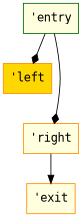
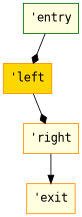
  digraph {
    fontname=Monospace
    node [color=darkorange fillcolor=lightyellow fontname=Monospace shape=rectangle style=filled]
    edge [arrowhead=diamond]
    n1 [color=darkgreen label="'entry"]
    n2 [fillcolor=gold label="'left"]
    n3 [label="'right"]
    n4 [label="'exit"]
    n1 -> n2
-   n1 -> n3
+   n2 -> n3
    n3 -> n4 [arrowhead=normal]
  }
